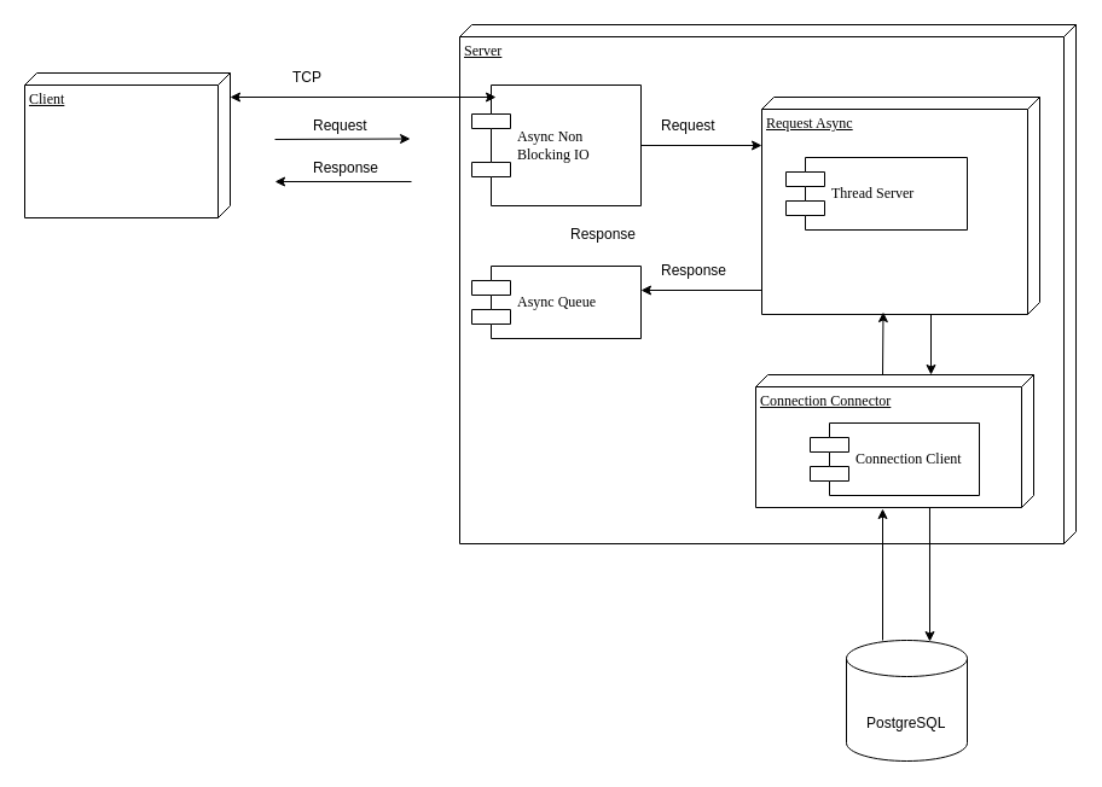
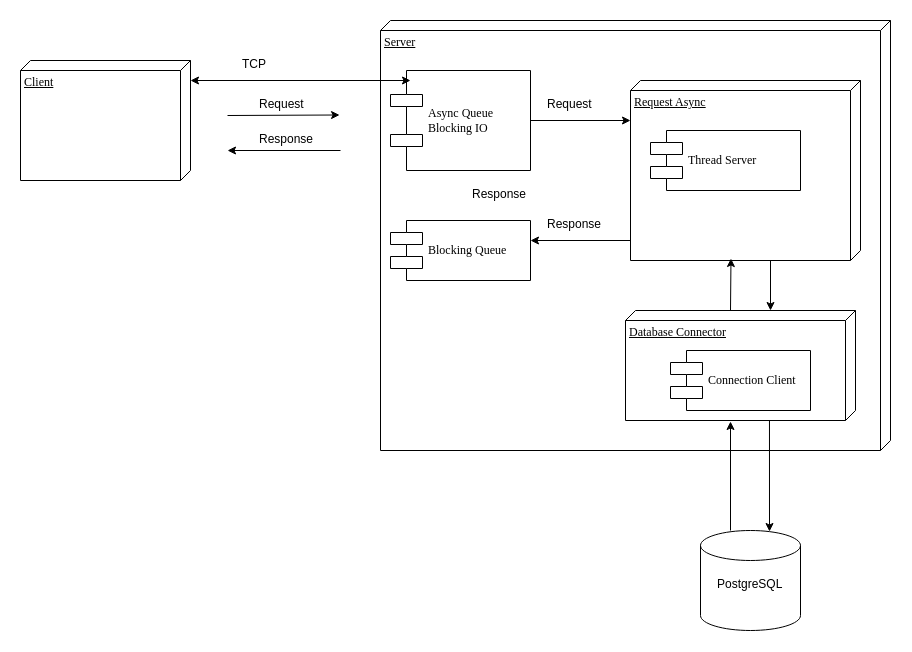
  <mxCell id="0" />
  <mxCell id="1" parent="0" />
  <mxCell id="2" value="Client" style="verticalAlign=top;align=left;spacingTop=8;spacingLeft=2;spacingRight=12;shape=cube;size=10;direction=south;fontStyle=4;html=1;rounded=0;shadow=0;comic=0;labelBackgroundColor=none;strokeWidth=1;fontFamily=Verdana;fontSize=12" vertex="1" parent="1"><mxGeometry x="20" y="60" width="170" height="120" as="geometry" /></mxCell>
  <mxCell id="3" value="Server" style="verticalAlign=top;align=left;spacingTop=8;spacingLeft=2;spacingRight=12;shape=cube;size=10;direction=south;fontStyle=4;html=1;rounded=0;shadow=0;comic=0;labelBackgroundColor=none;strokeWidth=1;fontFamily=Verdana;fontSize=12" vertex="1" parent="1"><mxGeometry x="380" y="20" width="510" height="430" as="geometry" /></mxCell>
- <mxCell id="4" value="&lt;div&gt;Async Non&lt;/div&gt;&lt;div&gt;Blocking IO&lt;br&gt;&lt;/div&gt;" style="shape=component;align=left;spacingLeft=36;rounded=0;shadow=0;comic=0;labelBackgroundColor=none;strokeWidth=1;fontFamily=Verdana;fontSize=12;html=1;" vertex="1" parent="1"><mxGeometry x="390" y="70" width="140" height="100" as="geometry" /></mxCell>
+ <mxCell id="4" value="&lt;div&gt;Async Queue&lt;/div&gt;&lt;div&gt;Blocking IO&lt;br&gt;&lt;/div&gt;" style="shape=component;align=left;spacingLeft=36;rounded=0;shadow=0;comic=0;labelBackgroundColor=none;strokeWidth=1;fontFamily=Verdana;fontSize=12;html=1;" vertex="1" parent="1"><mxGeometry x="390" y="70" width="140" height="100" as="geometry" /></mxCell>
  <mxCell id="5" value="Request" style="text;whiteSpace=wrap;html=1;" vertex="1" parent="1"><mxGeometry x="257.03" y="90" width="70" height="40" as="geometry" /></mxCell>
  <mxCell id="6" value="Response" style="text;whiteSpace=wrap;html=1;" vertex="1" parent="1"><mxGeometry x="257.03" y="125" width="70" height="40" as="geometry" /></mxCell>
  <mxCell id="7" value="Request Async" style="verticalAlign=top;align=left;spacingTop=8;spacingLeft=2;spacingRight=12;shape=cube;size=10;direction=south;fontStyle=4;html=1;rounded=0;shadow=0;comic=0;labelBackgroundColor=none;strokeWidth=1;fontFamily=Verdana;fontSize=12" vertex="1" parent="1"><mxGeometry x="630" y="80" width="230" height="180" as="geometry" /></mxCell>
  <mxCell id="8" value="Thread Server" style="shape=component;align=left;spacingLeft=36;rounded=0;shadow=0;comic=0;labelBackgroundColor=none;strokeWidth=1;fontFamily=Verdana;fontSize=12;html=1;" vertex="1" parent="1"><mxGeometry x="650" y="130" width="150" height="60" as="geometry" /></mxCell>
  <mxCell id="9" value="" style="endArrow=classic;html=1;rounded=0;" edge="1" parent="1"><mxGeometry width="50" height="50" relative="1" as="geometry"><mxPoint x="530" y="120" as="sourcePoint" /><mxPoint x="630" y="120" as="targetPoint" /></mxGeometry></mxCell>
  <mxCell id="10" value="Request" style="text;whiteSpace=wrap;html=1;" vertex="1" parent="1"><mxGeometry x="545" y="90" width="90" height="40" as="geometry" /></mxCell>
  <mxCell id="11" value="" style="endArrow=classic;html=1;rounded=0;" edge="1" parent="1"><mxGeometry width="50" height="50" relative="1" as="geometry"><mxPoint x="770" y="260" as="sourcePoint" /><mxPoint x="770" y="310" as="targetPoint" /></mxGeometry></mxCell>
  <mxCell id="12" value="" style="shape=cylinder3;whiteSpace=wrap;html=1;boundedLbl=1;backgroundOutline=1;size=15;" vertex="1" parent="1"><mxGeometry x="700" y="530" width="100" height="100" as="geometry" /></mxCell>
- <mxCell id="13" value="PostgreSQL" style="text;whiteSpace=wrap;html=1;" vertex="1" parent="1"><mxGeometry x="715" y="585" width="70" height="40" as="geometry" /></mxCell>
+ <mxCell id="13" value="PostgreSQL" style="text;whiteSpace=wrap;html=1;" vertex="1" parent="1"><mxGeometry x="715" y="570" width="70" height="40" as="geometry" /></mxCell>
  <mxCell id="14" value="" style="endArrow=classic;html=1;rounded=0;entryX=0.989;entryY=0.587;entryDx=0;entryDy=0;entryPerimeter=0;" edge="1" parent="1"><mxGeometry width="50" height="50" relative="1" as="geometry"><mxPoint x="730" y="310" as="sourcePoint" /><mxPoint x="730.49" y="258.02" as="targetPoint" /></mxGeometry></mxCell>
- <mxCell id="15" value="Async Queue" style="shape=component;align=left;spacingLeft=36;rounded=0;shadow=0;comic=0;labelBackgroundColor=none;strokeWidth=1;fontFamily=Verdana;fontSize=12;html=1;" vertex="1" parent="1"><mxGeometry x="390" y="220" width="140" height="60" as="geometry" /></mxCell>
+ <mxCell id="15" value="Blocking Queue" style="shape=component;align=left;spacingLeft=36;rounded=0;shadow=0;comic=0;labelBackgroundColor=none;strokeWidth=1;fontFamily=Verdana;fontSize=12;html=1;" vertex="1" parent="1"><mxGeometry x="390" y="220" width="140" height="60" as="geometry" /></mxCell>
  <mxCell id="16" value="Response" style="text;whiteSpace=wrap;html=1;" vertex="1" parent="1"><mxGeometry x="545" y="210" width="70" height="30" as="geometry" /></mxCell>
- <mxCell id="17" value="Connection Connector" style="verticalAlign=top;align=left;spacingTop=8;spacingLeft=2;spacingRight=12;shape=cube;size=10;direction=south;fontStyle=4;html=1;rounded=0;shadow=0;comic=0;labelBackgroundColor=none;strokeWidth=1;fontFamily=Verdana;fontSize=12" vertex="1" parent="1"><mxGeometry x="625" y="310" width="230" height="110" as="geometry" /></mxCell>
+ <mxCell id="17" value="Database Connector" style="verticalAlign=top;align=left;spacingTop=8;spacingLeft=2;spacingRight=12;shape=cube;size=10;direction=south;fontStyle=4;html=1;rounded=0;shadow=0;comic=0;labelBackgroundColor=none;strokeWidth=1;fontFamily=Verdana;fontSize=12" vertex="1" parent="1"><mxGeometry x="625" y="310" width="230" height="110" as="geometry" /></mxCell>
  <mxCell id="18" value="Connection Client" style="shape=component;align=left;spacingLeft=36;rounded=0;shadow=0;comic=0;labelBackgroundColor=none;strokeWidth=1;fontFamily=Verdana;fontSize=12;html=1;" vertex="1" parent="1"><mxGeometry x="670" y="350" width="140" height="60" as="geometry" /></mxCell>
  <mxCell id="19" value="" style="endArrow=classic;html=1;rounded=0;exitX=1;exitY=0.374;exitDx=0;exitDy=0;exitPerimeter=0;entryX=0.69;entryY=0.01;entryDx=0;entryDy=0;entryPerimeter=0;" edge="1" parent="1" source="17" target="12"><mxGeometry width="50" height="50" relative="1" as="geometry"><mxPoint x="770" y="435" as="sourcePoint" /><mxPoint x="770" y="530" as="targetPoint" /></mxGeometry></mxCell>
  <mxCell id="20" value="" style="endArrow=classic;html=1;rounded=0;exitX=0.3;exitY=0;exitDx=0;exitDy=0;exitPerimeter=0;" edge="1" parent="1" source="12"><mxGeometry width="50" height="50" relative="1" as="geometry"><mxPoint x="680" y="460" as="sourcePoint" /><mxPoint x="730" y="421" as="targetPoint" /></mxGeometry></mxCell>
  <mxCell id="21" value="" style="endArrow=classic;html=1;rounded=0;" edge="1" parent="1"><mxGeometry width="50" height="50" relative="1" as="geometry"><mxPoint x="630" y="240" as="sourcePoint" /><mxPoint x="530" y="240" as="targetPoint" /></mxGeometry></mxCell>
  <mxCell id="22" value="Response" style="text;whiteSpace=wrap;html=1;" vertex="1" parent="1"><mxGeometry x="470" y="180" width="70" height="30" as="geometry" /></mxCell>
  <mxCell id="23" value="" style="endArrow=classic;html=1;rounded=0;" edge="1" parent="1"><mxGeometry width="50" height="50" relative="1" as="geometry"><mxPoint x="227.03" y="115" as="sourcePoint" /><mxPoint x="339.06" y="114.5" as="targetPoint" /></mxGeometry></mxCell>
  <mxCell id="24" value="" style="endArrow=classic;html=1;rounded=0;exitX=1;exitY=0.5;exitDx=0;exitDy=0;" edge="1" parent="1"><mxGeometry width="50" height="50" relative="1" as="geometry"><mxPoint x="340" y="150" as="sourcePoint" /><mxPoint x="227.03" y="150" as="targetPoint" /></mxGeometry></mxCell>
  <mxCell id="25" value="&lt;div align=&quot;center&quot;&gt;TCP&lt;/div&gt;" style="text;whiteSpace=wrap;html=1;align=center;" vertex="1" parent="1"><mxGeometry x="228.51" y="50" width="50" height="20" as="geometry" /></mxCell>
  <mxCell id="26" value="" style="endArrow=classic;startArrow=classic;html=1;rounded=0;" edge="1" parent="1"><mxGeometry width="50" height="50" relative="1" as="geometry"><mxPoint x="190" y="80" as="sourcePoint" /><mxPoint x="410" y="80" as="targetPoint" /></mxGeometry></mxCell>
